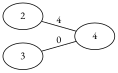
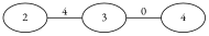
  graph {
    fontname="EB Garamond"
    rankdir=LR
    node [fontname="EB Garamond"]
    edge [fontname="EB Garamond"]
    2
    3
    4
-   2 -- 4 [label=4]
+   2 -- 3 [label=4]
    3 -- 4 [label=0]
  }
